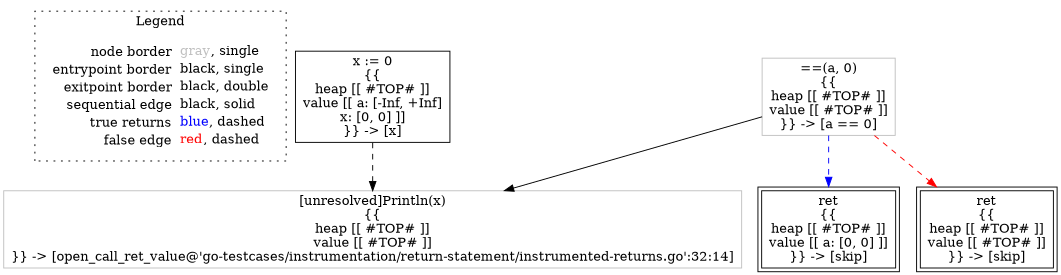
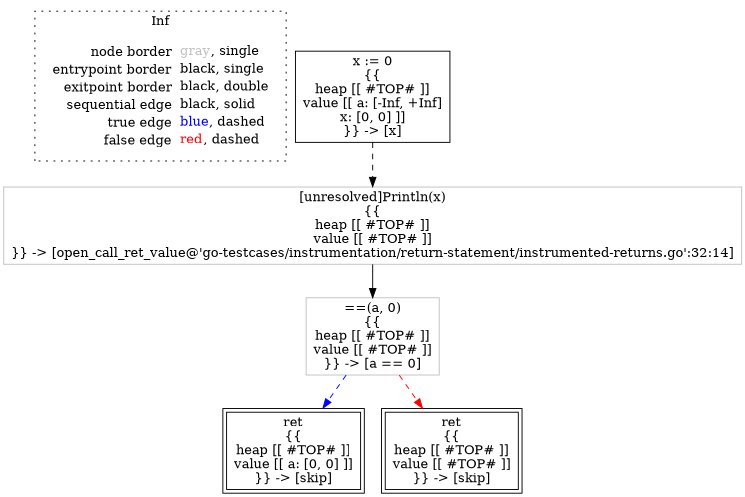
  digraph {
    node [shape=rect color=black]
    edge [color=black style=dashed]
-   n1 [label=<<table border="0" cellpadding="2" cellspacing="0" cellborder="0"><tr><td align="right">node border&nbsp;</td><td align="left"><font color="gray">gray</font>, single</td></tr><tr><td align="right">entrypoint border&nbsp;</td><td align="left"><font color="black">black</font>, single</td></tr><tr><td align="right">exitpoint border&nbsp;</td><td align="left"><font color="black">black</font>, double</td></tr><tr><td align="right">sequential edge&nbsp;</td><td align="left"><font color="black">black</font>, solid</td></tr><tr><td align="right">true returns&nbsp;</td><td align="left"><font color="blue">blue</font>, dashed</td></tr><tr><td align="right">false edge&nbsp;</td><td align="left"><font color="red">red</font>, dashed</td></tr></table>> shape=plaintext color=""]
+   n1 [label=<<table border="0" cellpadding="2" cellspacing="0" cellborder="0"><tr><td align="right">node border&nbsp;</td><td align="left"><font color="gray">gray</font>, single</td></tr><tr><td align="right">entrypoint border&nbsp;</td><td align="left"><font color="black">black</font>, single</td></tr><tr><td align="right">exitpoint border&nbsp;</td><td align="left"><font color="black">black</font>, double</td></tr><tr><td align="right">sequential edge&nbsp;</td><td align="left"><font color="black">black</font>, solid</td></tr><tr><td align="right">true edge&nbsp;</td><td align="left"><font color="blue">blue</font>, dashed</td></tr><tr><td align="right">false edge&nbsp;</td><td align="left"><font color="red">red</font>, dashed</td></tr></table>> shape=plaintext color=""]
    n2 [label=<x := 0<BR/>{{<BR/>heap [[ #TOP# ]]<BR/>value [[ a: [-Inf, +Inf]<BR/>x: [0, 0] ]]<BR/>}} -&gt; [x]>]
    n3 [color=gray label=<[unresolved]Println(x)<BR/>{{<BR/>heap [[ #TOP# ]]<BR/>value [[ #TOP# ]]<BR/>}} -&gt; [open_call_ret_value@'go-testcases/instrumentation/return-statement/instrumented-returns.go':32:14]>]
    n4 [color=gray label=<==(a, 0)<BR/>{{<BR/>heap [[ #TOP# ]]<BR/>value [[ #TOP# ]]<BR/>}} -&gt; [a == 0]>]
    n5 [label=<ret<BR/>{{<BR/>heap [[ #TOP# ]]<BR/>value [[ a: [0, 0] ]]<BR/>}} -&gt; [skip]> peripheries=2]
    n6 [label=<ret<BR/>{{<BR/>heap [[ #TOP# ]]<BR/>value [[ #TOP# ]]<BR/>}} -&gt; [skip]> peripheries=2]
    subgraph cluster_1 {
-     label=Legend
+     label=Inf
      style=dotted
      n1
    }
    n2 -> n3
-   n4 -> n3 [style=""]
+   n3 -> n4 [style=""]
    n4 -> n5 [color=blue]
    n4 -> n6 [color=red]
  }
